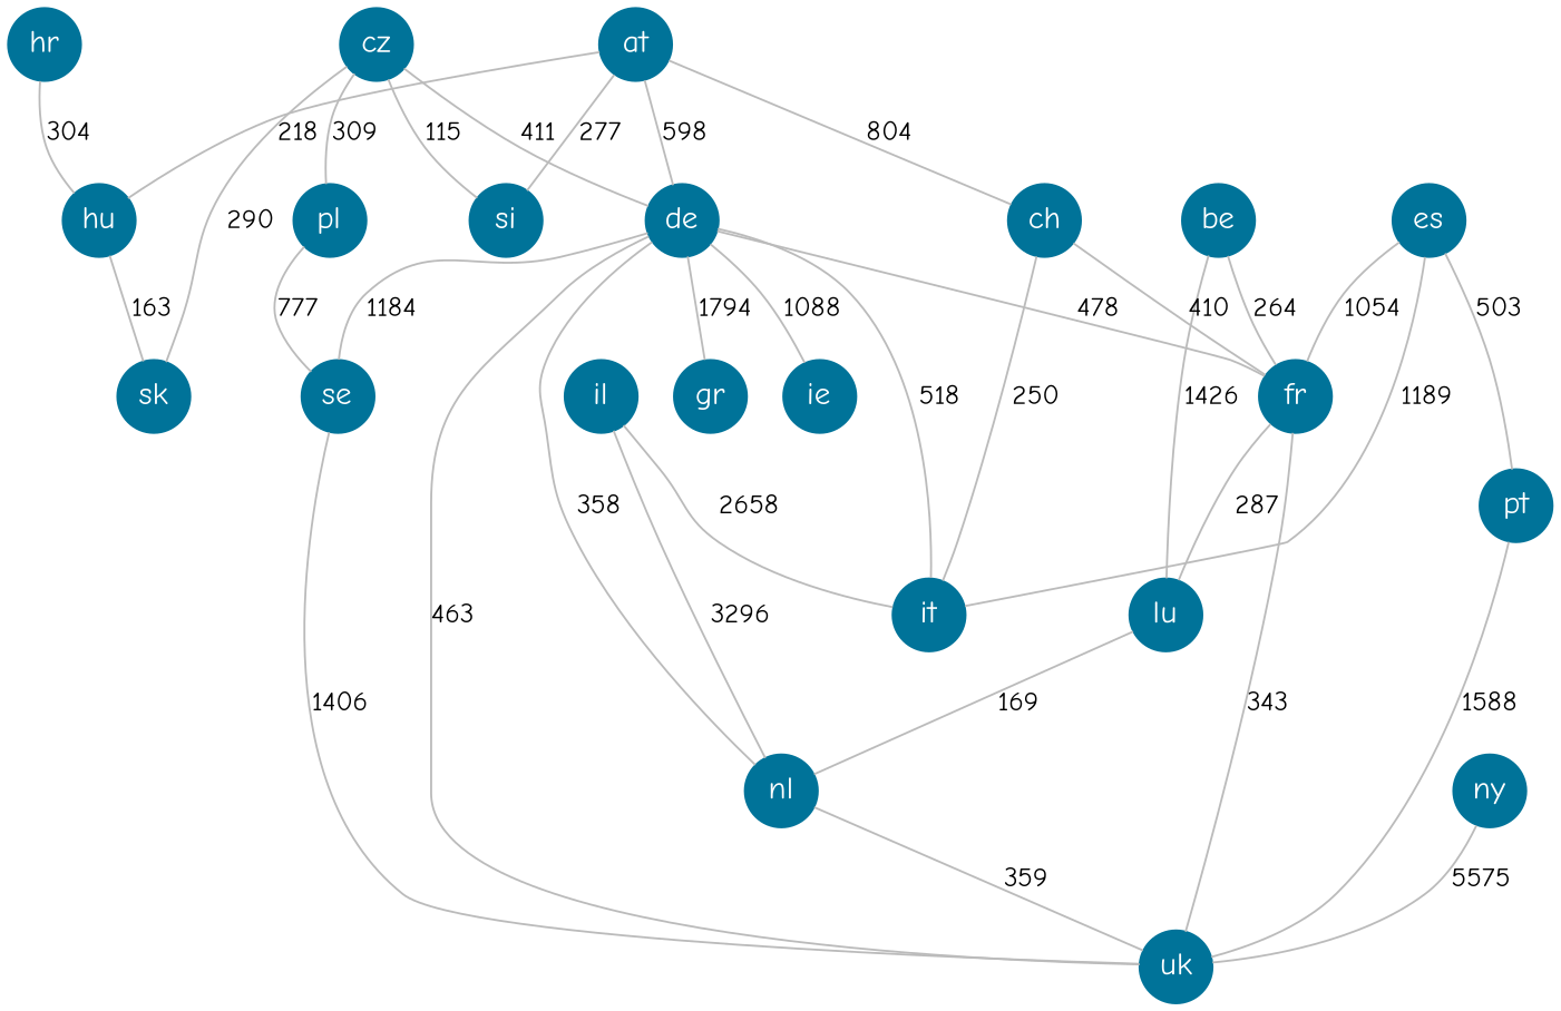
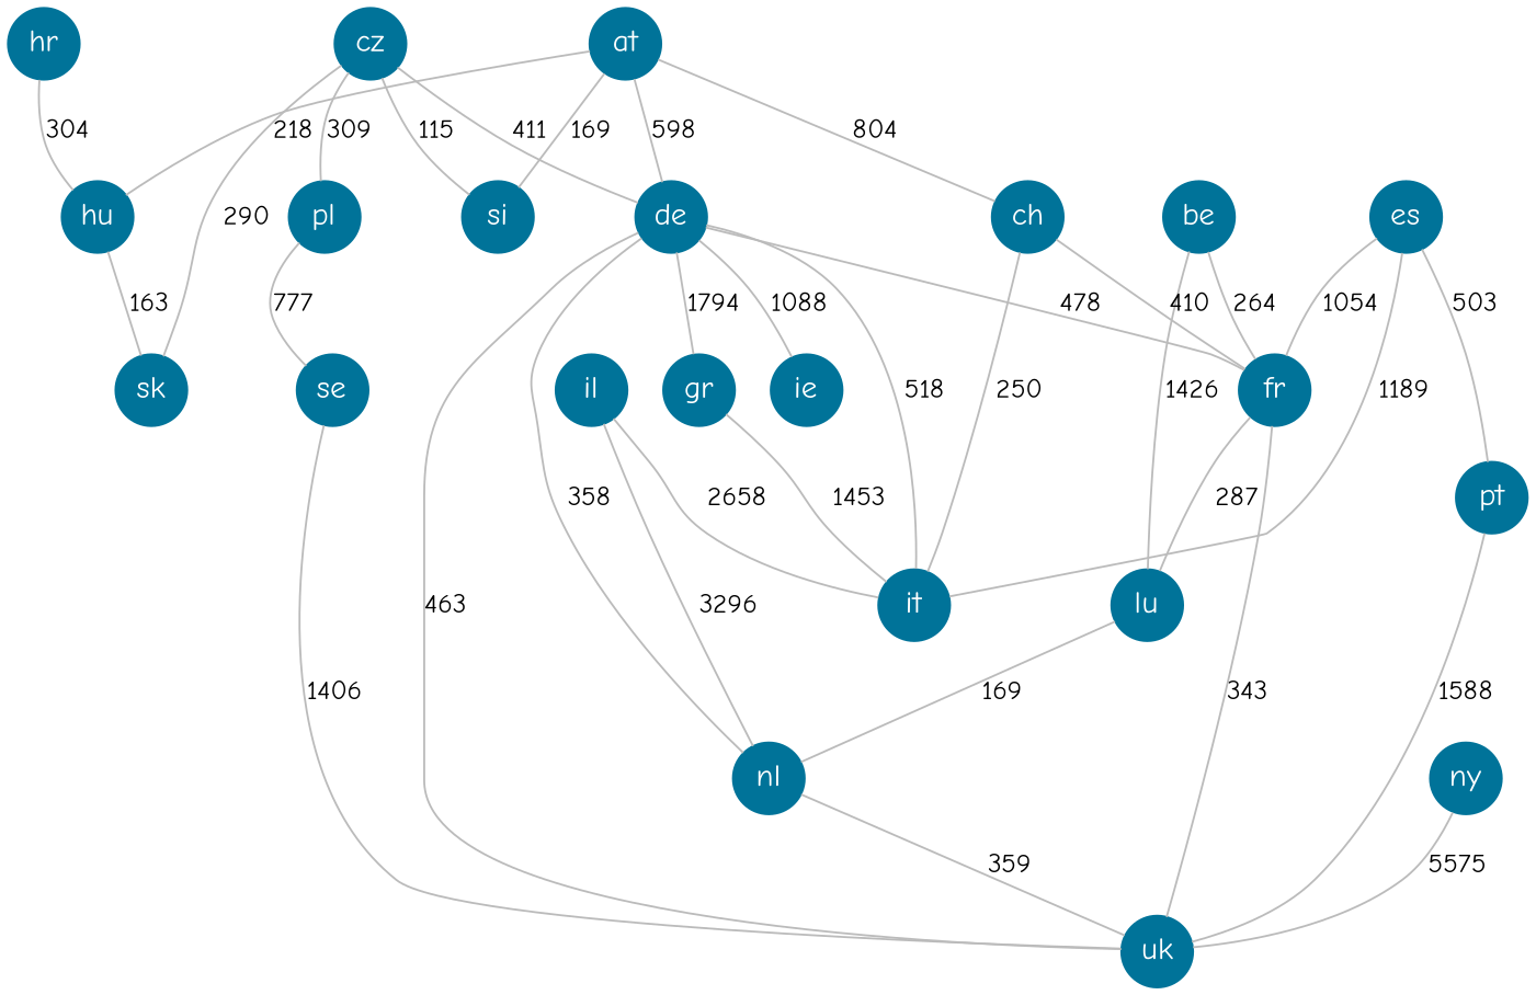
  graph {
    fontname="Comic Neue"
    node [color="#007399" fillcolor="#007399" fixedsize=true fontcolor=white fontname="Comic Neue" fontsize=16 shape=circle style=filled]
    edge [color="#bbbbbb" fontname="Comic Neue"]
    be
    lu
    fr
    nl
    uk
    se
    hr
    hu
    sk
    ny
    ch
    it
    pl
    gr
    de
    ie
    cz
    si
    il
    at
    es
    pt
    be -- lu [label=1426]
    be -- fr [label=264]
    lu -- nl [label=169]
    fr -- lu [label=287]
    fr -- uk [label=343]
    nl -- uk [label=359]
    se -- uk [label=1406]
    hr -- hu [label=304]
    hu -- sk [label=163]
    ny -- uk [label=5575]
    ch -- fr [label=410]
    ch -- it [label=250]
    pl -- se [label=777]
+   gr -- it [label=1453]
    de -- fr [label=478]
    de -- nl [label=358]
    de -- uk [label=463]
-   de -- se [label=1184]
    de -- it [label=518]
    de -- gr [label=1794]
    de -- ie [label=1088]
    cz -- sk [label=290]
    cz -- pl [label=309]
    cz -- de [label=411]
    cz -- si [label=115]
    il -- nl [label=3296]
    il -- it [label=2658]
    at -- hu [label=218]
    at -- ch [label=804]
    at -- de [label=598]
-   at -- si [label=277]
+   at -- si [label=169]
    es -- fr [label=1054]
    es -- it [label=1189]
    es -- pt [label=503]
    pt -- uk [label=1588]
  }
